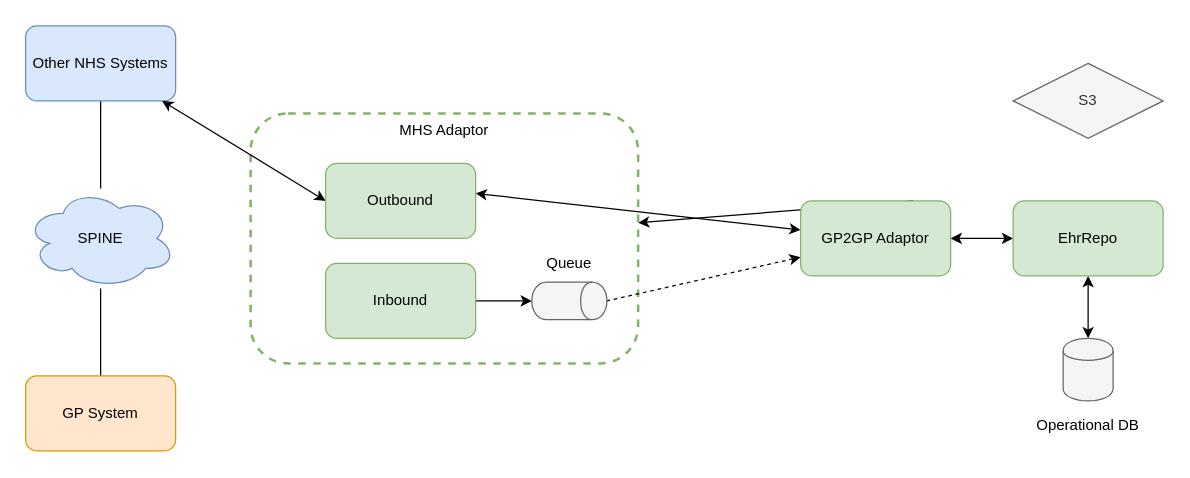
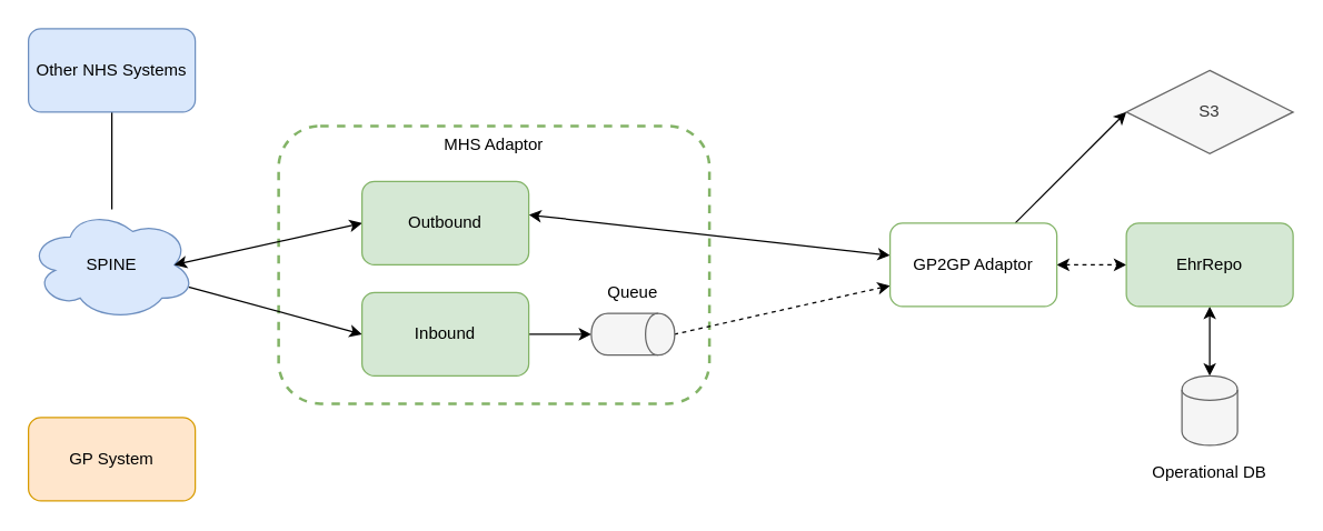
  <mxCell id="0" />
  <mxCell id="1" parent="0" />
  <mxCell id="2" value="MHS Adaptor" style="rounded=1;whiteSpace=wrap;html=1;fillColor=none;strokeColor=#82b366;strokeWidth=2;verticalAlign=top;align=center;dashed=1;shadow=0;" vertex="1" parent="1"><mxGeometry x="200" y="90" width="310" height="200" as="geometry" /></mxCell>
  <mxCell id="3" style="edgeStyle=orthogonalEdgeStyle;rounded=0;orthogonalLoop=1;jettySize=auto;html=1;entryX=0.5;entryY=1;entryDx=0;entryDy=0;startArrow=none;startFill=0;endArrow=none;endFill=0;" edge="1" parent="1" source="5" target="15"><mxGeometry relative="1" as="geometry" /></mxCell>
+ <mxCell id="4" style="edgeStyle=none;rounded=0;orthogonalLoop=1;jettySize=auto;html=1;exitX=0.96;exitY=0.7;exitDx=0;exitDy=0;exitPerimeter=0;entryX=0;entryY=0.5;entryDx=0;entryDy=0;" edge="1" parent="1" source="5" target="17"><mxGeometry relative="1" as="geometry" /></mxCell>
  <mxCell id="5" value="SPINE" style="ellipse;shape=cloud;whiteSpace=wrap;html=1;fillColor=#dae8fc;strokeColor=#6c8ebf;" vertex="1" parent="1"><mxGeometry x="20" y="150" width="120" height="80" as="geometry" /></mxCell>
- <mxCell id="6" style="edgeStyle=orthogonalEdgeStyle;rounded=0;orthogonalLoop=1;jettySize=auto;html=1;endArrow=none;endFill=0;" edge="1" parent="1" source="7" target="5"><mxGeometry relative="1" as="geometry" /></mxCell>
  <mxCell id="7" value="GP System" style="rounded=1;whiteSpace=wrap;html=1;fillColor=#ffe6cc;strokeColor=#d79b00;" vertex="1" parent="1"><mxGeometry x="20" y="300" width="120" height="60" as="geometry" /></mxCell>
- <mxCell id="8" style="edgeStyle=orthogonalEdgeStyle;rounded=0;orthogonalLoop=1;jettySize=auto;html=1;entryX=0;entryY=0.5;entryDx=0;entryDy=0;endArrow=classic;endFill=1;startArrow=classic;startFill=1;" edge="1" parent="1" source="12" target="14"><mxGeometry relative="1" as="geometry" /></mxCell>
+ <mxCell id="8" style="edgeStyle=orthogonalEdgeStyle;rounded=0;orthogonalLoop=1;jettySize=auto;html=1;entryX=0;entryY=0.5;entryDx=0;entryDy=0;endArrow=classic;endFill=1;startArrow=classic;startFill=1;dashed=1;" edge="1" parent="1" source="12" target="14"><mxGeometry relative="1" as="geometry" /></mxCell>
  <mxCell id="9" style="rounded=0;orthogonalLoop=1;jettySize=auto;html=1;entryX=1;entryY=0.4;entryDx=0;entryDy=0;entryPerimeter=0;startArrow=classic;startFill=1;" edge="1" parent="1" source="12" target="19"><mxGeometry relative="1" as="geometry" /></mxCell>
  <mxCell id="10" style="edgeStyle=none;rounded=0;orthogonalLoop=1;jettySize=auto;html=1;exitX=0;exitY=0.75;exitDx=0;exitDy=0;entryX=0.5;entryY=0;entryDx=0;entryDy=0;dashed=1;startArrow=classic;startFill=1;endArrow=none;endFill=0;" edge="1" parent="1" source="12" target="20"><mxGeometry relative="1" as="geometry" /></mxCell>
- <mxCell id="11" style="edgeStyle=none;rounded=0;orthogonalLoop=1;jettySize=auto;html=1;exitX=0.75;exitY=0;exitDx=0;exitDy=0;startArrow=none;startFill=0;endArrow=classic;endFill=1;" edge="1" parent="1" source="12" target="2"><mxGeometry relative="1" as="geometry"><mxPoint x="817.574" y="108.284" as="targetPoint" /></mxGeometry></mxCell>
- <mxCell id="12" value="GP2GP Adaptor" style="rounded=1;whiteSpace=wrap;html=1;fillColor=#d5e8d4;strokeColor=#82b366;" vertex="1" parent="1"><mxGeometry x="640" y="160" width="120" height="60" as="geometry" /></mxCell>
+ <mxCell id="11" style="edgeStyle=none;rounded=0;orthogonalLoop=1;jettySize=auto;html=1;exitX=0.75;exitY=0;exitDx=0;exitDy=0;entryX=0;entryY=0.5;entryDx=0;entryDy=0;startArrow=none;startFill=0;endArrow=classic;endFill=1;" edge="1" parent="1" source="12" target="21"><mxGeometry relative="1" as="geometry"><mxPoint x="817.574" y="108.284" as="targetPoint" /></mxGeometry></mxCell>
+ <mxCell id="12" value="GP2GP Adaptor" style="rounded=1;whiteSpace=wrap;html=1;fillColor=#ffffff;strokeColor=#82b366;" vertex="1" parent="1"><mxGeometry x="640" y="160" width="120" height="60" as="geometry" /></mxCell>
  <mxCell id="13" style="edgeStyle=none;rounded=0;orthogonalLoop=1;jettySize=auto;html=1;entryX=0.5;entryY=0;entryDx=0;entryDy=0;startArrow=classic;startFill=1;endArrow=classic;endFill=1;" edge="1" parent="1" source="14" target="22"><mxGeometry relative="1" as="geometry" /></mxCell>
  <mxCell id="14" value="EhrRepo" style="rounded=1;whiteSpace=wrap;html=1;fillColor=#d5e8d4;strokeColor=#82b366;glass=0;comic=0;" vertex="1" parent="1"><mxGeometry x="810" y="160" width="120" height="60" as="geometry" /></mxCell>
  <mxCell id="15" value="Other NHS Systems" style="rounded=1;whiteSpace=wrap;html=1;fillColor=#dae8fc;strokeColor=#6c8ebf;" vertex="1" parent="1"><mxGeometry x="20" y="20" width="120" height="60" as="geometry" /></mxCell>
  <mxCell id="16" style="edgeStyle=none;rounded=0;orthogonalLoop=1;jettySize=auto;html=1;exitX=1;exitY=0.5;exitDx=0;exitDy=0;entryX=0.5;entryY=1;entryDx=0;entryDy=0;" edge="1" parent="1" source="17" target="20"><mxGeometry relative="1" as="geometry" /></mxCell>
  <mxCell id="17" value="Inbound" style="rounded=1;whiteSpace=wrap;html=1;strokeWidth=1;fillColor=#d5e8d4;align=center;strokeColor=#82b366;" vertex="1" parent="1"><mxGeometry x="260" y="210" width="120" height="60" as="geometry" /></mxCell>
- <mxCell id="18" style="rounded=0;orthogonalLoop=1;jettySize=auto;html=1;exitX=0;exitY=0.5;exitDx=0;exitDy=0;startArrow=classic;startFill=1;" edge="1" parent="1" source="19" target="15"><mxGeometry relative="1" as="geometry" /></mxCell>
+ <mxCell id="18" style="rounded=0;orthogonalLoop=1;jettySize=auto;html=1;exitX=0;exitY=0.5;exitDx=0;exitDy=0;entryX=0.875;entryY=0.5;entryDx=0;entryDy=0;entryPerimeter=0;startArrow=classic;startFill=1;" edge="1" parent="1" source="19" target="5"><mxGeometry relative="1" as="geometry" /></mxCell>
  <mxCell id="19" value="Outbound" style="rounded=1;whiteSpace=wrap;html=1;strokeWidth=1;fillColor=#d5e8d4;align=center;strokeColor=#82b366;" vertex="1" parent="1"><mxGeometry x="260" y="130" width="120" height="60" as="geometry" /></mxCell>
  <mxCell id="20" value="" style="shape=cylinder;whiteSpace=wrap;html=1;boundedLbl=1;backgroundOutline=1;strokeWidth=1;fillColor=#f5f5f5;align=center;rotation=90;strokeColor=#666666;fontColor=#333333;" vertex="1" parent="1"><mxGeometry x="440" y="210" width="30" height="60" as="geometry" /></mxCell>
  <mxCell id="21" value="S3" style="rhombus;whiteSpace=wrap;html=1;shadow=0;glass=0;comic=0;strokeWidth=1;fillColor=#f5f5f5;align=center;strokeColor=#666666;fontColor=#333333;" vertex="1" parent="1"><mxGeometry x="810" y="50" width="120" height="60" as="geometry" /></mxCell>
  <mxCell id="22" value="" style="shape=cylinder;whiteSpace=wrap;html=1;boundedLbl=1;backgroundOutline=1;shadow=0;glass=0;comic=0;strokeWidth=1;fillColor=#f5f5f5;align=center;strokeColor=#666666;fontColor=#333333;" vertex="1" parent="1"><mxGeometry x="850" y="270" width="40" height="50" as="geometry" /></mxCell>
  <mxCell id="23" value="Queue" style="text;html=1;strokeColor=none;fillColor=none;align=center;verticalAlign=middle;whiteSpace=wrap;rounded=0;shadow=0;glass=0;comic=0;" vertex="1" parent="1"><mxGeometry x="435" y="200" width="40" height="20" as="geometry" /></mxCell>
  <mxCell id="24" value="Operational DB" style="text;html=1;strokeColor=none;fillColor=none;align=center;verticalAlign=middle;whiteSpace=wrap;rounded=0;shadow=0;glass=0;comic=0;" vertex="1" parent="1"><mxGeometry x="820" y="330" width="100" height="20" as="geometry" /></mxCell>
